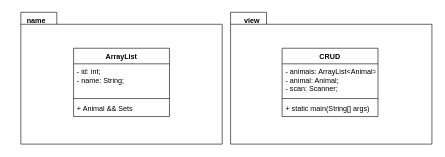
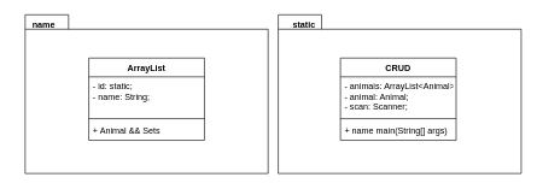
  <mxCell id="0" />
  <mxCell id="1" parent="0" />
  <mxCell id="2" value="" style="shape=folder;fontStyle=1;spacingTop=10;tabWidth=60;tabHeight=20;tabPosition=left;html=1;" vertex="1" parent="1"><mxGeometry x="34" y="20" width="336" height="220" as="geometry" /></mxCell>
  <mxCell id="3" value="ArrayList" style="swimlane;fontStyle=1;align=center;verticalAlign=top;childLayout=stackLayout;horizontal=1;startSize=26;horizontalStack=0;resizeParent=1;resizeParentMax=0;resizeLast=0;collapsible=1;marginBottom=0;" vertex="1" parent="1"><mxGeometry x="122" y="80" width="160" height="114" as="geometry" /></mxCell>
- <mxCell id="4" value="- id: int;&#10;- name: String;" style="text;strokeColor=none;fillColor=none;align=left;verticalAlign=top;spacingLeft=4;spacingRight=4;overflow=hidden;rotatable=0;points=[[0,0.5],[1,0.5]];portConstraint=eastwest;" vertex="1" parent="3"><mxGeometry y="26" width="160" height="54" as="geometry" /></mxCell>
+ <mxCell id="4" value="- id: static;&#10;- name: String;" style="text;strokeColor=none;fillColor=none;align=left;verticalAlign=top;spacingLeft=4;spacingRight=4;overflow=hidden;rotatable=0;points=[[0,0.5],[1,0.5]];portConstraint=eastwest;" vertex="1" parent="3"><mxGeometry y="26" width="160" height="54" as="geometry" /></mxCell>
  <mxCell id="5" value="" style="line;strokeWidth=1;fillColor=none;align=left;verticalAlign=middle;spacingTop=-1;spacingLeft=3;spacingRight=3;rotatable=0;labelPosition=right;points=[];portConstraint=eastwest;" vertex="1" parent="3"><mxGeometry y="80" width="160" height="8" as="geometry" /></mxCell>
  <mxCell id="6" value="+ Animal &amp;&amp; Sets" style="text;strokeColor=none;fillColor=none;align=left;verticalAlign=top;spacingLeft=4;spacingRight=4;overflow=hidden;rotatable=0;points=[[0,0.5],[1,0.5]];portConstraint=eastwest;" vertex="1" parent="3"><mxGeometry y="88" width="160" height="26" as="geometry" /></mxCell>
  <mxCell id="7" value="name" style="text;align=center;fontStyle=1;verticalAlign=middle;spacingLeft=3;spacingRight=3;strokeColor=none;rotatable=0;points=[[0,0.5],[1,0.5]];portConstraint=eastwest;" vertex="1" parent="1"><mxGeometry x="20" y="20" width="80" height="26" as="geometry" /></mxCell>
  <mxCell id="8" value="" style="shape=folder;fontStyle=1;spacingTop=10;tabWidth=60;tabHeight=20;tabPosition=left;html=1;" vertex="1" parent="1"><mxGeometry x="384" y="20" width="336" height="220" as="geometry" /></mxCell>
- <mxCell id="9" value="view" style="text;align=center;fontStyle=1;verticalAlign=middle;spacingLeft=3;spacingRight=3;strokeColor=none;rotatable=0;points=[[0,0.5],[1,0.5]];portConstraint=eastwest;" vertex="1" parent="1"><mxGeometry x="380" y="20" width="80" height="26" as="geometry" /></mxCell>
+ <mxCell id="9" value="static" style="text;align=center;fontStyle=1;verticalAlign=middle;spacingLeft=3;spacingRight=3;strokeColor=none;rotatable=0;points=[[0,0.5],[1,0.5]];portConstraint=eastwest;" vertex="1" parent="1"><mxGeometry x="380" y="20" width="80" height="26" as="geometry" /></mxCell>
  <mxCell id="10" value="CRUD" style="swimlane;fontStyle=1;align=center;verticalAlign=top;childLayout=stackLayout;horizontal=1;startSize=26;horizontalStack=0;resizeParent=1;resizeParentMax=0;resizeLast=0;collapsible=1;marginBottom=0;" vertex="1" parent="1"><mxGeometry x="470" y="80" width="160" height="114" as="geometry" /></mxCell>
  <mxCell id="11" value="- animais: ArrayList&lt;Animal&gt;;&#10;- animal: Animal;&#10;- scan: Scanner;" style="text;strokeColor=none;fillColor=none;align=left;verticalAlign=top;spacingLeft=4;spacingRight=4;overflow=hidden;rotatable=0;points=[[0,0.5],[1,0.5]];portConstraint=eastwest;" vertex="1" parent="10"><mxGeometry y="26" width="160" height="54" as="geometry" /></mxCell>
  <mxCell id="12" value="" style="line;strokeWidth=1;fillColor=none;align=left;verticalAlign=middle;spacingTop=-1;spacingLeft=3;spacingRight=3;rotatable=0;labelPosition=right;points=[];portConstraint=eastwest;" vertex="1" parent="10"><mxGeometry y="80" width="160" height="8" as="geometry" /></mxCell>
- <mxCell id="13" value="+ static main(String[] args)" style="text;strokeColor=none;fillColor=none;align=left;verticalAlign=top;spacingLeft=4;spacingRight=4;overflow=hidden;rotatable=0;points=[[0,0.5],[1,0.5]];portConstraint=eastwest;" vertex="1" parent="10"><mxGeometry y="88" width="160" height="26" as="geometry" /></mxCell>
+ <mxCell id="13" value="+ name main(String[] args)" style="text;strokeColor=none;fillColor=none;align=left;verticalAlign=top;spacingLeft=4;spacingRight=4;overflow=hidden;rotatable=0;points=[[0,0.5],[1,0.5]];portConstraint=eastwest;" vertex="1" parent="10"><mxGeometry y="88" width="160" height="26" as="geometry" /></mxCell>
